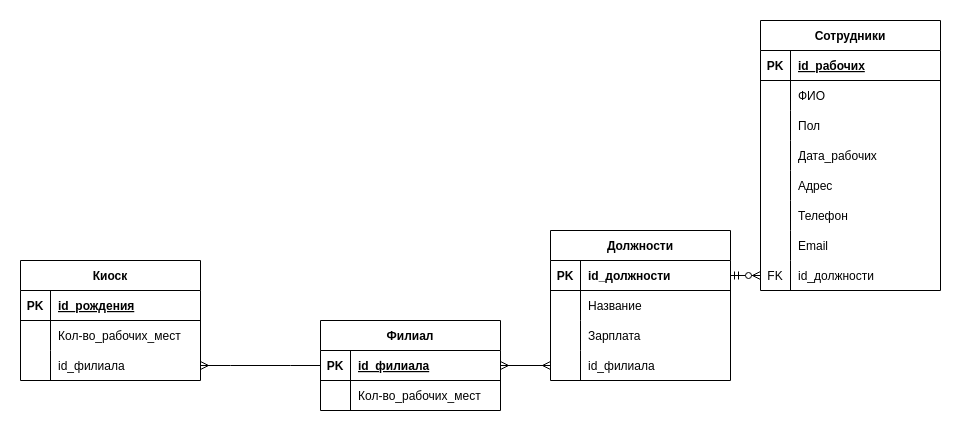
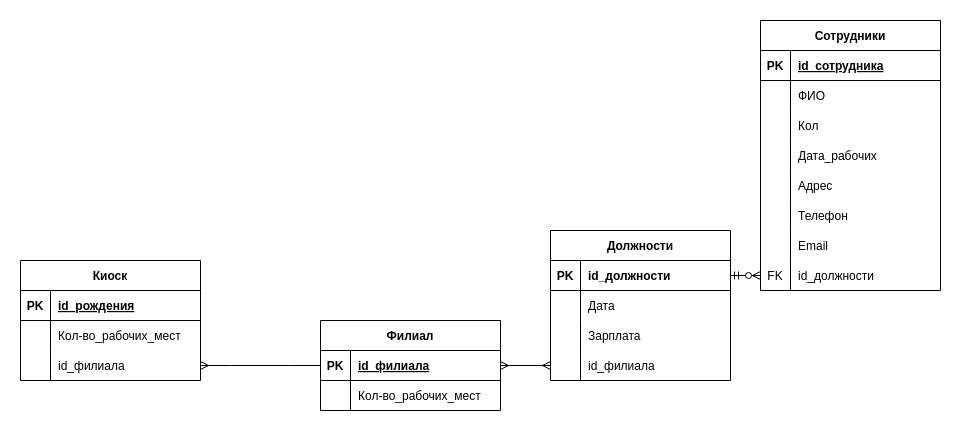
  <mxCell id="0" />
  <mxCell id="1" parent="0" />
  <mxCell id="2" value="Должности" style="shape=table;startSize=30;container=1;collapsible=1;childLayout=tableLayout;fixedRows=1;rowLines=0;fontStyle=1;align=center;resizeLast=1;" parent="1" vertex="1"><mxGeometry x="550" y="230" width="180" height="150" as="geometry"><mxRectangle x="30" y="30" width="80" height="30" as="alternateBounds" /></mxGeometry></mxCell>
  <mxCell id="3" value="" style="shape=tableRow;horizontal=0;startSize=0;swimlaneHead=0;swimlaneBody=0;fillColor=none;collapsible=0;dropTarget=0;points=[[0,0.5],[1,0.5]];portConstraint=eastwest;top=0;left=0;right=0;bottom=1;" parent="2" vertex="1"><mxGeometry y="30" width="180" height="30" as="geometry" /></mxCell>
  <mxCell id="4" value="PK" style="shape=partialRectangle;connectable=0;fillColor=none;top=0;left=0;bottom=0;right=0;fontStyle=1;overflow=hidden;" parent="3" vertex="1"><mxGeometry width="30" height="30" as="geometry"><mxRectangle width="30" height="30" as="alternateBounds" /></mxGeometry></mxCell>
  <mxCell id="5" value="id_должности" style="shape=partialRectangle;connectable=0;fillColor=none;top=0;left=0;bottom=0;right=0;align=left;spacingLeft=6;fontStyle=1;overflow=hidden;" parent="3" vertex="1"><mxGeometry x="30" width="150" height="30" as="geometry"><mxRectangle width="150" height="30" as="alternateBounds" /></mxGeometry></mxCell>
  <mxCell id="6" value="" style="shape=tableRow;horizontal=0;startSize=0;swimlaneHead=0;swimlaneBody=0;fillColor=none;collapsible=0;dropTarget=0;points=[[0,0.5],[1,0.5]];portConstraint=eastwest;top=0;left=0;right=0;bottom=0;" parent="2" vertex="1"><mxGeometry y="60" width="180" height="30" as="geometry" /></mxCell>
  <mxCell id="7" value="" style="shape=partialRectangle;connectable=0;fillColor=none;top=0;left=0;bottom=0;right=0;editable=1;overflow=hidden;" parent="6" vertex="1"><mxGeometry width="30" height="30" as="geometry"><mxRectangle width="30" height="30" as="alternateBounds" /></mxGeometry></mxCell>
- <mxCell id="8" value="Название" style="shape=partialRectangle;connectable=0;fillColor=none;top=0;left=0;bottom=0;right=0;align=left;spacingLeft=6;overflow=hidden;" parent="6" vertex="1"><mxGeometry x="30" width="150" height="30" as="geometry"><mxRectangle width="150" height="30" as="alternateBounds" /></mxGeometry></mxCell>
+ <mxCell id="8" value="Дата" style="shape=partialRectangle;connectable=0;fillColor=none;top=0;left=0;bottom=0;right=0;align=left;spacingLeft=6;overflow=hidden;" parent="6" vertex="1"><mxGeometry x="30" width="150" height="30" as="geometry"><mxRectangle width="150" height="30" as="alternateBounds" /></mxGeometry></mxCell>
  <mxCell id="9" value="" style="shape=tableRow;horizontal=0;startSize=0;swimlaneHead=0;swimlaneBody=0;fillColor=none;collapsible=0;dropTarget=0;points=[[0,0.5],[1,0.5]];portConstraint=eastwest;top=0;left=0;right=0;bottom=0;" parent="2" vertex="1"><mxGeometry y="90" width="180" height="30" as="geometry" /></mxCell>
  <mxCell id="10" value="" style="shape=partialRectangle;connectable=0;fillColor=none;top=0;left=0;bottom=0;right=0;editable=1;overflow=hidden;" parent="9" vertex="1"><mxGeometry width="30" height="30" as="geometry"><mxRectangle width="30" height="30" as="alternateBounds" /></mxGeometry></mxCell>
  <mxCell id="11" value="Зарплата" style="shape=partialRectangle;connectable=0;fillColor=none;top=0;left=0;bottom=0;right=0;align=left;spacingLeft=6;overflow=hidden;" parent="9" vertex="1"><mxGeometry x="30" width="150" height="30" as="geometry"><mxRectangle width="150" height="30" as="alternateBounds" /></mxGeometry></mxCell>
  <mxCell id="12" value="" style="shape=tableRow;horizontal=0;startSize=0;swimlaneHead=0;swimlaneBody=0;fillColor=none;collapsible=0;dropTarget=0;points=[[0,0.5],[1,0.5]];portConstraint=eastwest;top=0;left=0;right=0;bottom=0;fontFamily=Helvetica;fontSize=12;fontColor=default;strokeColor=default;strokeWidth=1;" vertex="1" parent="2"><mxGeometry y="120" width="180" height="30" as="geometry" /></mxCell>
  <mxCell id="13" value="" style="shape=partialRectangle;connectable=0;fillColor=none;top=0;left=0;bottom=0;right=0;editable=1;overflow=hidden;fontFamily=Helvetica;fontSize=12;fontColor=default;startSize=30;strokeColor=default;strokeWidth=1;" vertex="1" parent="12"><mxGeometry width="30" height="30" as="geometry"><mxRectangle width="30" height="30" as="alternateBounds" /></mxGeometry></mxCell>
  <mxCell id="14" value="id_филиала" style="shape=partialRectangle;connectable=0;fillColor=none;top=0;left=0;bottom=0;right=0;align=left;spacingLeft=6;overflow=hidden;fontFamily=Helvetica;fontSize=12;fontColor=default;startSize=30;strokeColor=default;strokeWidth=1;" vertex="1" parent="12"><mxGeometry x="30" width="150" height="30" as="geometry"><mxRectangle width="150" height="30" as="alternateBounds" /></mxGeometry></mxCell>
  <mxCell id="15" value="Сотрудники" style="shape=table;startSize=30;container=1;collapsible=1;childLayout=tableLayout;fixedRows=1;rowLines=0;fontStyle=1;align=center;resizeLast=1;strokeWidth=1;perimeterSpacing=0;gradientColor=none;flipH=1;flipV=0;" vertex="1" parent="1"><mxGeometry x="760" y="20" width="180" height="270" as="geometry" /></mxCell>
  <mxCell id="16" value="" style="shape=tableRow;horizontal=0;startSize=0;swimlaneHead=0;swimlaneBody=0;fillColor=none;collapsible=0;dropTarget=0;points=[[0,0.5],[1,0.5]];portConstraint=eastwest;top=0;left=0;right=0;bottom=1;" vertex="1" parent="15"><mxGeometry y="30" width="180" height="30" as="geometry" /></mxCell>
  <mxCell id="17" value="PK" style="shape=partialRectangle;connectable=0;fillColor=none;top=0;left=0;bottom=0;right=0;fontStyle=1;overflow=hidden;" vertex="1" parent="16"><mxGeometry width="30" height="30" as="geometry"><mxRectangle width="30" height="30" as="alternateBounds" /></mxGeometry></mxCell>
- <mxCell id="18" value="id_рабочих" style="shape=partialRectangle;connectable=0;fillColor=none;top=0;left=0;bottom=0;right=0;align=left;spacingLeft=6;fontStyle=5;overflow=hidden;" vertex="1" parent="16"><mxGeometry x="30" width="150" height="30" as="geometry"><mxRectangle width="150" height="30" as="alternateBounds" /></mxGeometry></mxCell>
+ <mxCell id="18" value="id_сотрудника" style="shape=partialRectangle;connectable=0;fillColor=none;top=0;left=0;bottom=0;right=0;align=left;spacingLeft=6;fontStyle=5;overflow=hidden;" vertex="1" parent="16"><mxGeometry x="30" width="150" height="30" as="geometry"><mxRectangle width="150" height="30" as="alternateBounds" /></mxGeometry></mxCell>
  <mxCell id="19" value="" style="shape=tableRow;horizontal=0;startSize=0;swimlaneHead=0;swimlaneBody=0;fillColor=none;collapsible=0;dropTarget=0;points=[[0,0.5],[1,0.5]];portConstraint=eastwest;top=0;left=0;right=0;bottom=0;" vertex="1" parent="15"><mxGeometry y="60" width="180" height="30" as="geometry" /></mxCell>
  <mxCell id="20" value="" style="shape=partialRectangle;connectable=0;fillColor=none;top=0;left=0;bottom=0;right=0;editable=1;overflow=hidden;" vertex="1" parent="19"><mxGeometry width="30" height="30" as="geometry"><mxRectangle width="30" height="30" as="alternateBounds" /></mxGeometry></mxCell>
  <mxCell id="21" value="ФИО" style="shape=partialRectangle;connectable=0;fillColor=none;top=0;left=0;bottom=0;right=0;align=left;spacingLeft=6;overflow=hidden;" vertex="1" parent="19"><mxGeometry x="30" width="150" height="30" as="geometry"><mxRectangle width="150" height="30" as="alternateBounds" /></mxGeometry></mxCell>
  <mxCell id="22" value="" style="shape=tableRow;horizontal=0;startSize=0;swimlaneHead=0;swimlaneBody=0;fillColor=none;collapsible=0;dropTarget=0;points=[[0,0.5],[1,0.5]];portConstraint=eastwest;top=0;left=0;right=0;bottom=0;" vertex="1" parent="15"><mxGeometry y="90" width="180" height="30" as="geometry" /></mxCell>
  <mxCell id="23" value="" style="shape=partialRectangle;connectable=0;fillColor=none;top=0;left=0;bottom=0;right=0;editable=1;overflow=hidden;" vertex="1" parent="22"><mxGeometry width="30" height="30" as="geometry"><mxRectangle width="30" height="30" as="alternateBounds" /></mxGeometry></mxCell>
- <mxCell id="24" value="Пол" style="shape=partialRectangle;connectable=0;fillColor=none;top=0;left=0;bottom=0;right=0;align=left;spacingLeft=6;overflow=hidden;" vertex="1" parent="22"><mxGeometry x="30" width="150" height="30" as="geometry"><mxRectangle width="150" height="30" as="alternateBounds" /></mxGeometry></mxCell>
+ <mxCell id="24" value="Кол" style="shape=partialRectangle;connectable=0;fillColor=none;top=0;left=0;bottom=0;right=0;align=left;spacingLeft=6;overflow=hidden;" vertex="1" parent="22"><mxGeometry x="30" width="150" height="30" as="geometry"><mxRectangle width="150" height="30" as="alternateBounds" /></mxGeometry></mxCell>
  <mxCell id="25" value="" style="shape=tableRow;horizontal=0;startSize=0;swimlaneHead=0;swimlaneBody=0;fillColor=none;collapsible=0;dropTarget=0;points=[[0,0.5],[1,0.5]];portConstraint=eastwest;top=0;left=0;right=0;bottom=0;" vertex="1" parent="15"><mxGeometry y="120" width="180" height="30" as="geometry" /></mxCell>
  <mxCell id="26" value="" style="shape=partialRectangle;connectable=0;fillColor=none;top=0;left=0;bottom=0;right=0;editable=1;overflow=hidden;" vertex="1" parent="25"><mxGeometry width="30" height="30" as="geometry"><mxRectangle width="30" height="30" as="alternateBounds" /></mxGeometry></mxCell>
  <mxCell id="27" value="Дата_рабочих" style="shape=partialRectangle;connectable=0;fillColor=none;top=0;left=0;bottom=0;right=0;align=left;spacingLeft=6;overflow=hidden;flipH=1;" vertex="1" parent="25"><mxGeometry x="30" width="150" height="30" as="geometry"><mxRectangle width="150" height="30" as="alternateBounds" /></mxGeometry></mxCell>
  <mxCell id="28" value="" style="shape=tableRow;horizontal=0;startSize=0;swimlaneHead=0;swimlaneBody=0;fillColor=none;collapsible=0;dropTarget=0;points=[[0,0.5],[1,0.5]];portConstraint=eastwest;top=0;left=0;right=0;bottom=0;fontFamily=Helvetica;fontSize=12;fontColor=default;strokeColor=default;strokeWidth=1;" vertex="1" parent="15"><mxGeometry y="150" width="180" height="30" as="geometry" /></mxCell>
  <mxCell id="29" value="" style="shape=partialRectangle;connectable=0;fillColor=none;top=0;left=0;bottom=0;right=0;editable=1;overflow=hidden;fontFamily=Helvetica;fontSize=12;fontColor=default;startSize=30;strokeColor=default;strokeWidth=1;" vertex="1" parent="28"><mxGeometry width="30" height="30" as="geometry"><mxRectangle width="30" height="30" as="alternateBounds" /></mxGeometry></mxCell>
  <mxCell id="30" value="Адрес" style="shape=partialRectangle;connectable=0;fillColor=none;top=0;left=0;bottom=0;right=0;align=left;spacingLeft=6;overflow=hidden;fontFamily=Helvetica;fontSize=12;fontColor=default;startSize=30;strokeColor=default;strokeWidth=1;" vertex="1" parent="28"><mxGeometry x="30" width="150" height="30" as="geometry"><mxRectangle width="150" height="30" as="alternateBounds" /></mxGeometry></mxCell>
  <mxCell id="31" value="" style="shape=tableRow;horizontal=0;startSize=0;swimlaneHead=0;swimlaneBody=0;fillColor=none;collapsible=0;dropTarget=0;points=[[0,0.5],[1,0.5]];portConstraint=eastwest;top=0;left=0;right=0;bottom=0;fontFamily=Helvetica;fontSize=12;fontColor=default;strokeColor=default;strokeWidth=1;" vertex="1" parent="15"><mxGeometry y="180" width="180" height="30" as="geometry" /></mxCell>
  <mxCell id="32" value="" style="shape=partialRectangle;connectable=0;fillColor=none;top=0;left=0;bottom=0;right=0;editable=1;overflow=hidden;fontFamily=Helvetica;fontSize=12;fontColor=default;startSize=30;strokeColor=default;strokeWidth=1;" vertex="1" parent="31"><mxGeometry width="30" height="30" as="geometry"><mxRectangle width="30" height="30" as="alternateBounds" /></mxGeometry></mxCell>
  <mxCell id="33" value="Телефон" style="shape=partialRectangle;connectable=0;fillColor=none;top=0;left=0;bottom=0;right=0;align=left;spacingLeft=6;overflow=hidden;fontFamily=Helvetica;fontSize=12;fontColor=default;startSize=30;strokeColor=default;strokeWidth=1;" vertex="1" parent="31"><mxGeometry x="30" width="150" height="30" as="geometry"><mxRectangle width="150" height="30" as="alternateBounds" /></mxGeometry></mxCell>
  <mxCell id="34" value="" style="shape=tableRow;horizontal=0;startSize=0;swimlaneHead=0;swimlaneBody=0;fillColor=none;collapsible=0;dropTarget=0;points=[[0,0.5],[1,0.5]];portConstraint=eastwest;top=0;left=0;right=0;bottom=0;fontFamily=Helvetica;fontSize=12;fontColor=default;strokeColor=default;strokeWidth=1;" vertex="1" parent="15"><mxGeometry y="210" width="180" height="30" as="geometry" /></mxCell>
  <mxCell id="35" value="" style="shape=partialRectangle;connectable=0;fillColor=none;top=0;left=0;bottom=0;right=0;editable=1;overflow=hidden;fontFamily=Helvetica;fontSize=12;fontColor=default;startSize=30;strokeColor=default;strokeWidth=1;" vertex="1" parent="34"><mxGeometry width="30" height="30" as="geometry"><mxRectangle width="30" height="30" as="alternateBounds" /></mxGeometry></mxCell>
  <mxCell id="36" value="Email" style="shape=partialRectangle;connectable=0;fillColor=none;top=0;left=0;bottom=0;right=0;align=left;spacingLeft=6;overflow=hidden;fontFamily=Helvetica;fontSize=12;fontColor=default;startSize=30;strokeColor=default;strokeWidth=1;" vertex="1" parent="34"><mxGeometry x="30" width="150" height="30" as="geometry"><mxRectangle width="150" height="30" as="alternateBounds" /></mxGeometry></mxCell>
  <mxCell id="37" value="" style="shape=tableRow;horizontal=0;startSize=0;swimlaneHead=0;swimlaneBody=0;fillColor=none;collapsible=0;dropTarget=0;points=[[0,0.5],[1,0.5]];portConstraint=eastwest;top=0;left=0;right=0;bottom=0;fontFamily=Helvetica;fontSize=12;fontColor=default;strokeColor=default;strokeWidth=1;" vertex="1" parent="15"><mxGeometry y="240" width="180" height="30" as="geometry" /></mxCell>
  <mxCell id="38" value="FK" style="shape=partialRectangle;connectable=0;fillColor=none;top=0;left=0;bottom=0;right=0;editable=1;overflow=hidden;fontFamily=Helvetica;fontSize=12;fontColor=default;startSize=30;strokeColor=default;strokeWidth=1;" vertex="1" parent="37"><mxGeometry width="30" height="30" as="geometry"><mxRectangle width="30" height="30" as="alternateBounds" /></mxGeometry></mxCell>
  <mxCell id="39" value="id_должности" style="shape=partialRectangle;connectable=0;fillColor=none;top=0;left=0;bottom=0;right=0;align=left;spacingLeft=6;overflow=hidden;fontFamily=Helvetica;fontSize=12;fontColor=default;startSize=30;strokeColor=default;strokeWidth=1;" vertex="1" parent="37"><mxGeometry x="30" width="150" height="30" as="geometry"><mxRectangle width="150" height="30" as="alternateBounds" /></mxGeometry></mxCell>
  <mxCell id="40" value="" style="edgeStyle=entityRelationEdgeStyle;fontSize=12;html=1;endArrow=ERzeroToMany;startArrow=ERmandOne;rounded=0;fontFamily=Helvetica;fontColor=default;startSize=6;exitX=1;exitY=0.5;exitDx=0;exitDy=0;entryX=0;entryY=0.5;entryDx=0;entryDy=0;" edge="1" parent="1" source="3" target="37"><mxGeometry width="100" height="100" relative="1" as="geometry"><mxPoint x="480" y="230" as="sourcePoint" /><mxPoint x="580" y="130" as="targetPoint" /></mxGeometry></mxCell>
  <mxCell id="41" value="Филиал" style="shape=table;startSize=30;container=1;collapsible=1;childLayout=tableLayout;fixedRows=1;rowLines=0;fontStyle=1;align=center;resizeLast=1;fontFamily=Helvetica;fontSize=12;fontColor=default;strokeColor=default;strokeWidth=1;fillColor=default;gradientColor=none;" vertex="1" parent="1"><mxGeometry x="320" y="320" width="180" height="90" as="geometry" /></mxCell>
  <mxCell id="42" value="" style="shape=tableRow;horizontal=0;startSize=0;swimlaneHead=0;swimlaneBody=0;fillColor=none;collapsible=0;dropTarget=0;points=[[0,0.5],[1,0.5]];portConstraint=eastwest;top=0;left=0;right=0;bottom=1;fontFamily=Helvetica;fontSize=12;fontColor=default;strokeColor=default;strokeWidth=1;" vertex="1" parent="41"><mxGeometry y="30" width="180" height="30" as="geometry" /></mxCell>
  <mxCell id="43" value="PK" style="shape=partialRectangle;connectable=0;fillColor=none;top=0;left=0;bottom=0;right=0;fontStyle=1;overflow=hidden;fontFamily=Helvetica;fontSize=12;fontColor=default;startSize=30;strokeColor=default;strokeWidth=1;" vertex="1" parent="42"><mxGeometry width="30" height="30" as="geometry"><mxRectangle width="30" height="30" as="alternateBounds" /></mxGeometry></mxCell>
  <mxCell id="44" value="id_филиала" style="shape=partialRectangle;connectable=0;fillColor=none;top=0;left=0;bottom=0;right=0;align=left;spacingLeft=6;fontStyle=5;overflow=hidden;fontFamily=Helvetica;fontSize=12;fontColor=default;startSize=30;strokeColor=default;strokeWidth=1;" vertex="1" parent="42"><mxGeometry x="30" width="150" height="30" as="geometry"><mxRectangle width="150" height="30" as="alternateBounds" /></mxGeometry></mxCell>
  <mxCell id="45" value="" style="shape=tableRow;horizontal=0;startSize=0;swimlaneHead=0;swimlaneBody=0;fillColor=none;collapsible=0;dropTarget=0;points=[[0,0.5],[1,0.5]];portConstraint=eastwest;top=0;left=0;right=0;bottom=0;fontFamily=Helvetica;fontSize=12;fontColor=default;strokeColor=default;strokeWidth=1;" vertex="1" parent="41"><mxGeometry y="60" width="180" height="30" as="geometry" /></mxCell>
  <mxCell id="46" value="" style="shape=partialRectangle;connectable=0;fillColor=none;top=0;left=0;bottom=0;right=0;editable=1;overflow=hidden;fontFamily=Helvetica;fontSize=12;fontColor=default;startSize=30;strokeColor=default;strokeWidth=1;" vertex="1" parent="45"><mxGeometry width="30" height="30" as="geometry"><mxRectangle width="30" height="30" as="alternateBounds" /></mxGeometry></mxCell>
  <mxCell id="47" value="Кол-во_рабочих_мест" style="shape=partialRectangle;connectable=0;fillColor=none;top=0;left=0;bottom=0;right=0;align=left;spacingLeft=6;overflow=hidden;fontFamily=Helvetica;fontSize=12;fontColor=default;startSize=30;strokeColor=default;strokeWidth=1;" vertex="1" parent="45"><mxGeometry x="30" width="150" height="30" as="geometry"><mxRectangle width="150" height="30" as="alternateBounds" /></mxGeometry></mxCell>
  <mxCell id="48" value="" style="edgeStyle=entityRelationEdgeStyle;fontSize=12;html=1;endArrow=ERmany;startArrow=ERmany;rounded=0;fontFamily=Helvetica;fontColor=default;entryX=0;entryY=0.5;entryDx=0;entryDy=0;exitX=1;exitY=0.5;exitDx=0;exitDy=0;strokeWidth=1;startFill=0;" edge="1" parent="1" source="42" target="12"><mxGeometry width="100" height="100" relative="1" as="geometry"><mxPoint x="160" y="370" as="sourcePoint" /><mxPoint x="230" y="210" as="targetPoint" /></mxGeometry></mxCell>
  <mxCell id="49" value="Киоск" style="shape=table;startSize=30;container=1;collapsible=1;childLayout=tableLayout;fixedRows=1;rowLines=0;fontStyle=1;align=center;resizeLast=1;fontFamily=Helvetica;fontSize=12;fontColor=default;strokeColor=default;strokeWidth=1;fillColor=default;gradientColor=none;" vertex="1" parent="1"><mxGeometry x="20" y="260" width="180" height="120" as="geometry" /></mxCell>
  <mxCell id="50" value="" style="shape=tableRow;horizontal=0;startSize=0;swimlaneHead=0;swimlaneBody=0;fillColor=none;collapsible=0;dropTarget=0;points=[[0,0.5],[1,0.5]];portConstraint=eastwest;top=0;left=0;right=0;bottom=1;fontFamily=Helvetica;fontSize=12;fontColor=default;strokeColor=default;strokeWidth=1;" vertex="1" parent="49"><mxGeometry y="30" width="180" height="30" as="geometry" /></mxCell>
  <mxCell id="51" value="PK" style="shape=partialRectangle;connectable=0;fillColor=none;top=0;left=0;bottom=0;right=0;fontStyle=1;overflow=hidden;fontFamily=Helvetica;fontSize=12;fontColor=default;startSize=30;strokeColor=default;strokeWidth=1;" vertex="1" parent="50"><mxGeometry width="30" height="30" as="geometry"><mxRectangle width="30" height="30" as="alternateBounds" /></mxGeometry></mxCell>
  <mxCell id="52" value="id_рождения" style="shape=partialRectangle;connectable=0;fillColor=none;top=0;left=0;bottom=0;right=0;align=left;spacingLeft=6;fontStyle=5;overflow=hidden;fontFamily=Helvetica;fontSize=12;fontColor=default;startSize=30;strokeColor=default;strokeWidth=1;" vertex="1" parent="50"><mxGeometry x="30" width="150" height="30" as="geometry"><mxRectangle width="150" height="30" as="alternateBounds" /></mxGeometry></mxCell>
  <mxCell id="53" value="" style="shape=tableRow;horizontal=0;startSize=0;swimlaneHead=0;swimlaneBody=0;fillColor=none;collapsible=0;dropTarget=0;points=[[0,0.5],[1,0.5]];portConstraint=eastwest;top=0;left=0;right=0;bottom=0;fontFamily=Helvetica;fontSize=12;fontColor=default;strokeColor=default;strokeWidth=1;" vertex="1" parent="49"><mxGeometry y="60" width="180" height="30" as="geometry" /></mxCell>
  <mxCell id="54" value="" style="shape=partialRectangle;connectable=0;fillColor=none;top=0;left=0;bottom=0;right=0;editable=1;overflow=hidden;fontFamily=Helvetica;fontSize=12;fontColor=default;startSize=30;strokeColor=default;strokeWidth=1;" vertex="1" parent="53"><mxGeometry width="30" height="30" as="geometry"><mxRectangle width="30" height="30" as="alternateBounds" /></mxGeometry></mxCell>
  <mxCell id="55" value="Кол-во_рабочих_мест" style="shape=partialRectangle;connectable=0;fillColor=none;top=0;left=0;bottom=0;right=0;align=left;spacingLeft=6;overflow=hidden;fontFamily=Helvetica;fontSize=12;fontColor=default;startSize=30;strokeColor=default;strokeWidth=1;" vertex="1" parent="53"><mxGeometry x="30" width="150" height="30" as="geometry"><mxRectangle width="150" height="30" as="alternateBounds" /></mxGeometry></mxCell>
  <mxCell id="56" value="" style="shape=tableRow;horizontal=0;startSize=0;swimlaneHead=0;swimlaneBody=0;fillColor=none;collapsible=0;dropTarget=0;points=[[0,0.5],[1,0.5]];portConstraint=eastwest;top=0;left=0;right=0;bottom=0;fontFamily=Helvetica;fontSize=12;fontColor=default;strokeColor=default;strokeWidth=1;" vertex="1" parent="49"><mxGeometry y="90" width="180" height="30" as="geometry" /></mxCell>
  <mxCell id="57" value="" style="shape=partialRectangle;connectable=0;fillColor=none;top=0;left=0;bottom=0;right=0;editable=1;overflow=hidden;fontFamily=Helvetica;fontSize=12;fontColor=default;startSize=30;strokeColor=default;strokeWidth=1;" vertex="1" parent="56"><mxGeometry width="30" height="30" as="geometry"><mxRectangle width="30" height="30" as="alternateBounds" /></mxGeometry></mxCell>
  <mxCell id="58" value="id_филиала" style="shape=partialRectangle;connectable=0;fillColor=none;top=0;left=0;bottom=0;right=0;align=left;spacingLeft=6;overflow=hidden;fontFamily=Helvetica;fontSize=12;fontColor=default;startSize=30;strokeColor=default;strokeWidth=1;" vertex="1" parent="56"><mxGeometry x="30" width="150" height="30" as="geometry"><mxRectangle width="150" height="30" as="alternateBounds" /></mxGeometry></mxCell>
  <mxCell id="59" value="" style="edgeStyle=entityRelationEdgeStyle;fontSize=12;html=1;endArrow=none;rounded=0;fontFamily=Helvetica;fontColor=default;startSize=6;exitX=1;exitY=0.5;exitDx=0;exitDy=0;entryX=0;entryY=0.5;entryDx=0;entryDy=0;startArrow=ERmany;startFill=0;endFill=0;" edge="1" parent="1" source="56" target="42"><mxGeometry width="100" height="100" relative="1" as="geometry"><mxPoint x="480" y="430" as="sourcePoint" /><mxPoint x="220" y="370" as="targetPoint" /></mxGeometry></mxCell>
